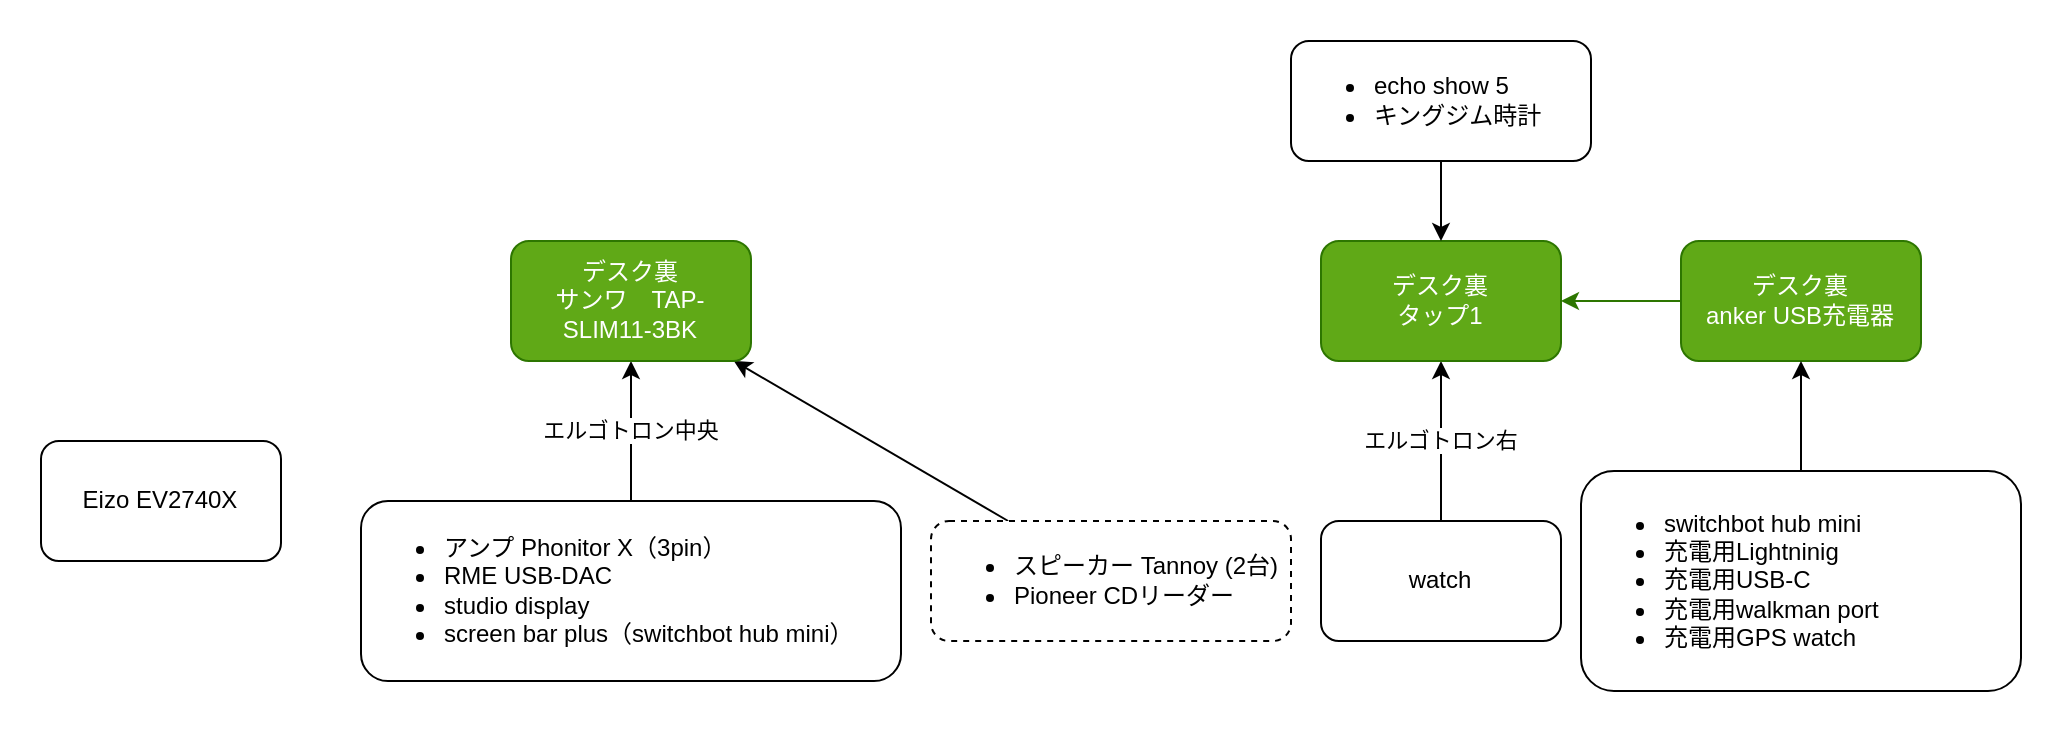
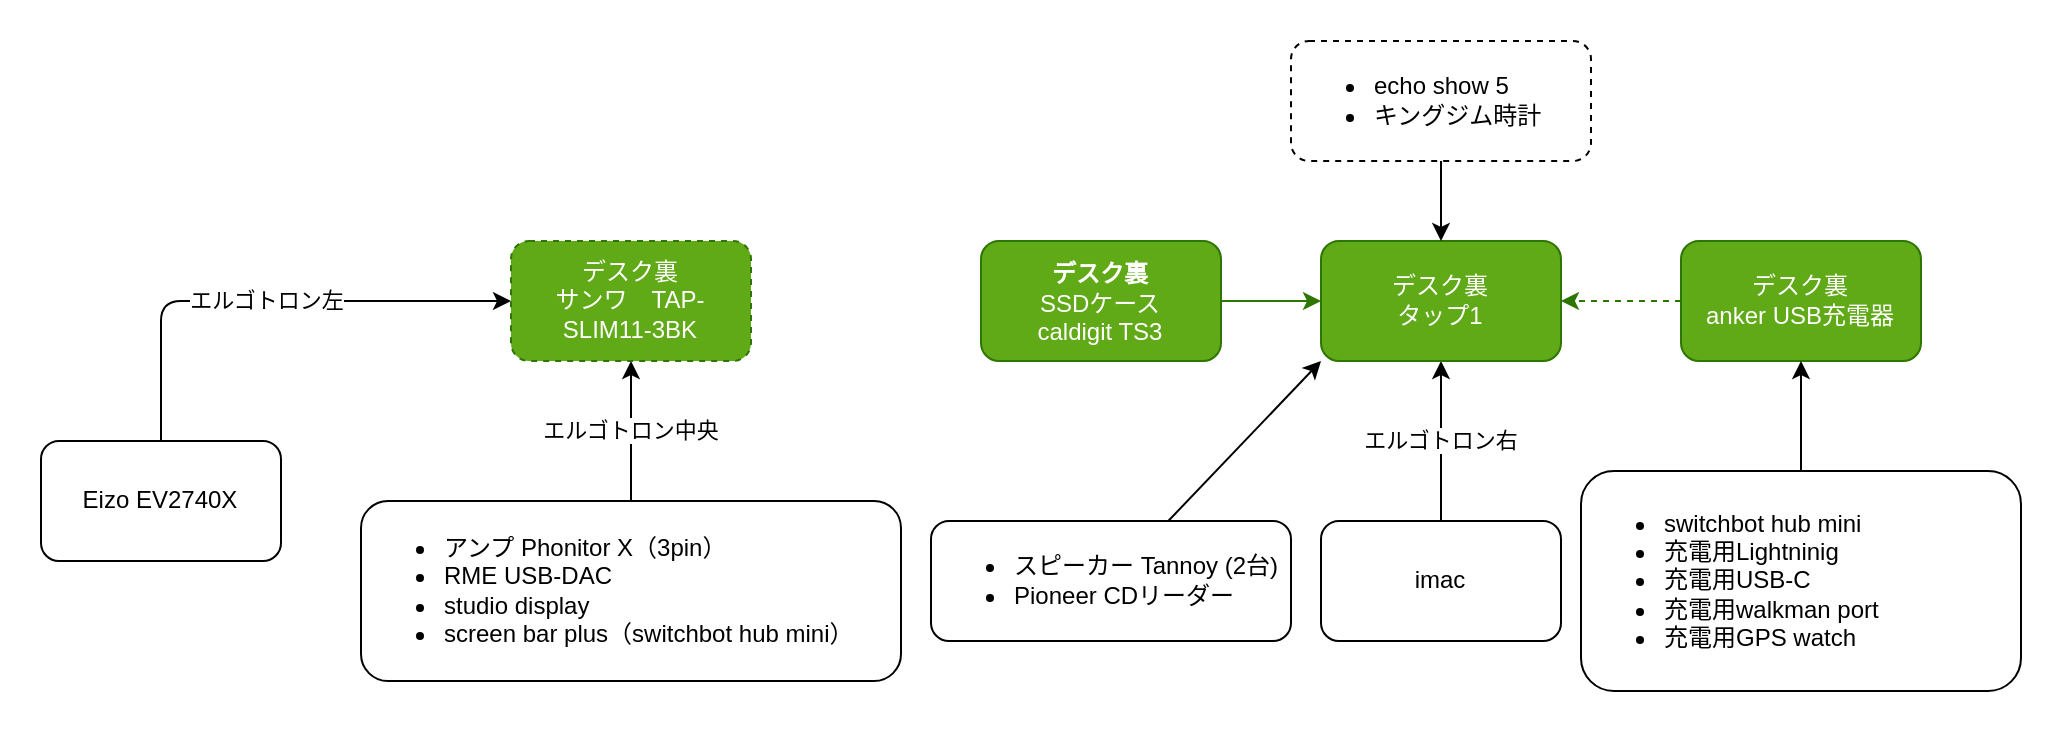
  <mxCell id="0" />
  <mxCell id="1" parent="0" />
  <mxCell id="2" value="エルゴトロン右" style="edgeStyle=none;html=1;" parent="1" source="3" target="12" edge="1"><mxGeometry relative="1" as="geometry" /></mxCell>
- <mxCell id="3" value="watch" style="rounded=1;whiteSpace=wrap;html=1;" parent="1" vertex="1"><mxGeometry x="660" y="260" width="120" height="60" as="geometry" /></mxCell>
+ <mxCell id="3" value="imac" style="rounded=1;whiteSpace=wrap;html=1;" parent="1" vertex="1"><mxGeometry x="660" y="260" width="120" height="60" as="geometry" /></mxCell>
+ <mxCell id="4" value="エルゴトロン左" style="edgeStyle=none;html=1;entryX=0;entryY=0.5;entryDx=0;entryDy=0;" parent="1" source="5" target="13" edge="1"><mxGeometry relative="1" as="geometry"><Array as="points"><mxPoint x="80" y="150" /></Array></mxGeometry></mxCell>
  <mxCell id="5" value="Eizo EV2740X" style="rounded=1;whiteSpace=wrap;html=1;" parent="1" vertex="1"><mxGeometry x="20" y="220" width="120" height="60" as="geometry" /></mxCell>
+ <mxCell id="6" value="" style="edgeStyle=none;html=1;fillColor=#60a917;strokeColor=#2D7600;" parent="1" source="7" target="12" edge="1"><mxGeometry relative="1" as="geometry" /></mxCell>
+ <mxCell id="7" value="&lt;b&gt;&lt;br&gt;&lt;br&gt;デスク裏&lt;/b&gt;&lt;br&gt;&lt;span style=&quot;text-align: left; background-color: initial;&quot;&gt;SSDケース&lt;br&gt;&lt;/span&gt;caldigit TS3&lt;br&gt;&lt;br&gt;&lt;ul style=&quot;text-align: left;&quot;&gt;&lt;/ul&gt;" style="rounded=1;whiteSpace=wrap;html=1;fillColor=#60a917;fontColor=#ffffff;strokeColor=#2D7600;" parent="1" vertex="1"><mxGeometry x="490" y="120" width="120" height="60" as="geometry" /></mxCell>
  <mxCell id="8" value="エルゴトロン中央" style="edgeStyle=none;html=1;" parent="1" source="9" target="13" edge="1"><mxGeometry relative="1" as="geometry" /></mxCell>
  <mxCell id="9" value="&lt;ul&gt;&lt;li&gt;アンプ Phonitor X（3pin）&lt;/li&gt;&lt;li&gt;RME USB-DAC&lt;/li&gt;&lt;li&gt;studio display&lt;/li&gt;&lt;li&gt;screen bar plus（switchbot hub mini）&lt;/li&gt;&lt;/ul&gt;" style="whiteSpace=wrap;html=1;rounded=1;align=left;" parent="1" vertex="1"><mxGeometry x="180" y="250" width="270" height="90" as="geometry" /></mxCell>
- <mxCell id="10" style="edgeStyle=none;html=1;" parent="1" source="11" target="13" edge="1"><mxGeometry relative="1" as="geometry" /></mxCell>
- <mxCell id="11" value="&lt;div style=&quot;&quot;&gt;&lt;ul&gt;&lt;li&gt;&lt;span style=&quot;background-color: initial;&quot;&gt;スピーカー Tannoy&amp;nbsp;&lt;/span&gt;(2台)&lt;/li&gt;&lt;li&gt;&lt;span style=&quot;background-color: initial;&quot;&gt;Pioneer CDリーダー&lt;/span&gt;&lt;/li&gt;&lt;/ul&gt;&lt;/div&gt;" style="whiteSpace=wrap;html=1;rounded=1;align=left;dashed=1;" parent="1" vertex="1"><mxGeometry x="465" y="260" width="180" height="60" as="geometry" /></mxCell>
+ <mxCell id="10" style="edgeStyle=none;html=1;entryX=0;entryY=1;entryDx=0;entryDy=0;" parent="1" source="11" target="12" edge="1"><mxGeometry relative="1" as="geometry" /></mxCell>
+ <mxCell id="11" value="&lt;div style=&quot;&quot;&gt;&lt;ul&gt;&lt;li&gt;&lt;span style=&quot;background-color: initial;&quot;&gt;スピーカー Tannoy&amp;nbsp;&lt;/span&gt;(2台)&lt;/li&gt;&lt;li&gt;&lt;span style=&quot;background-color: initial;&quot;&gt;Pioneer CDリーダー&lt;/span&gt;&lt;/li&gt;&lt;/ul&gt;&lt;/div&gt;" style="whiteSpace=wrap;html=1;rounded=1;align=left;" parent="1" vertex="1"><mxGeometry x="465" y="260" width="180" height="60" as="geometry" /></mxCell>
  <mxCell id="12" value="デスク裏&lt;br&gt;タップ1" style="whiteSpace=wrap;html=1;rounded=1;fillColor=#60a917;fontColor=#ffffff;strokeColor=#2D7600;" parent="1" vertex="1"><mxGeometry x="660" y="120" width="120" height="60" as="geometry" /></mxCell>
- <mxCell id="13" value="デスク裏&lt;br&gt;サンワ　TAP-SLIM11-3BK" style="whiteSpace=wrap;html=1;rounded=1;fillColor=#60a917;fontColor=#ffffff;strokeColor=#2D7600;" parent="1" vertex="1"><mxGeometry x="255" y="120" width="120" height="60" as="geometry" /></mxCell>
+ <mxCell id="13" value="デスク裏&lt;br&gt;サンワ　TAP-SLIM11-3BK" style="whiteSpace=wrap;html=1;rounded=1;fillColor=#60a917;fontColor=#ffffff;strokeColor=#2D7600;dashed=1;" parent="1" vertex="1"><mxGeometry x="255" y="120" width="120" height="60" as="geometry" /></mxCell>
  <mxCell id="14" value="" style="edgeStyle=none;html=1;" parent="1" source="15" target="12" edge="1"><mxGeometry relative="1" as="geometry" /></mxCell>
- <mxCell id="15" value="&lt;ul&gt;&lt;li&gt;echo show 5&lt;/li&gt;&lt;li&gt;キングジム時計&lt;/li&gt;&lt;/ul&gt;" style="rounded=1;whiteSpace=wrap;html=1;align=left;" parent="1" vertex="1"><mxGeometry x="645" y="20" width="150" height="60" as="geometry" /></mxCell>
- <mxCell id="16" value="" style="edgeStyle=none;html=1;fillColor=#60a917;strokeColor=#2D7600;" parent="1" source="17" target="12" edge="1"><mxGeometry relative="1" as="geometry" /></mxCell>
+ <mxCell id="15" value="&lt;ul&gt;&lt;li&gt;echo show 5&lt;/li&gt;&lt;li&gt;キングジム時計&lt;/li&gt;&lt;/ul&gt;" style="rounded=1;whiteSpace=wrap;html=1;align=left;dashed=1;" parent="1" vertex="1"><mxGeometry x="645" y="20" width="150" height="60" as="geometry" /></mxCell>
+ <mxCell id="16" value="" style="edgeStyle=none;html=1;fillColor=#60a917;strokeColor=#2D7600;dashed=1;" parent="1" source="17" target="12" edge="1"><mxGeometry relative="1" as="geometry" /></mxCell>
  <mxCell id="17" value="デスク裏&lt;br&gt;anker USB充電器" style="rounded=1;whiteSpace=wrap;html=1;fillColor=#60a917;fontColor=#ffffff;strokeColor=#2D7600;" parent="1" vertex="1"><mxGeometry x="840" y="120" width="120" height="60" as="geometry" /></mxCell>
  <mxCell id="18" value="" style="edgeStyle=none;html=1;" parent="1" source="19" target="17" edge="1"><mxGeometry relative="1" as="geometry" /></mxCell>
  <mxCell id="19" value="&lt;div style=&quot;&quot;&gt;&lt;ul&gt;&lt;li&gt;&lt;span style=&quot;background-color: initial;&quot;&gt;switchbot hub mini&lt;/span&gt;&lt;/li&gt;&lt;li&gt;&lt;span style=&quot;background-color: initial;&quot;&gt;充電用Lightninig&lt;/span&gt;&lt;/li&gt;&lt;li&gt;&lt;span style=&quot;background-color: initial;&quot;&gt;充電用USB-C&lt;/span&gt;&lt;/li&gt;&lt;li&gt;&lt;span style=&quot;background-color: initial;&quot;&gt;充電用walkman port&lt;/span&gt;&lt;/li&gt;&lt;li&gt;&lt;span style=&quot;background-color: initial;&quot;&gt;充電用GPS watch&lt;/span&gt;&lt;/li&gt;&lt;/ul&gt;&lt;/div&gt;" style="whiteSpace=wrap;html=1;rounded=1;align=left;" parent="1" vertex="1"><mxGeometry x="790" y="235" width="220" height="110" as="geometry" /></mxCell>
